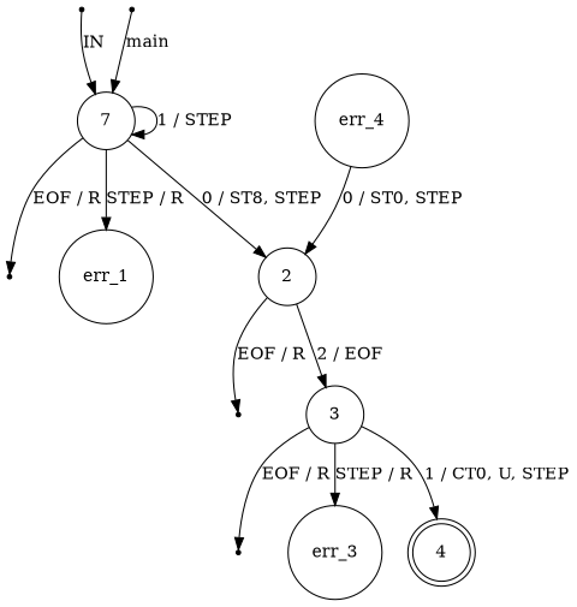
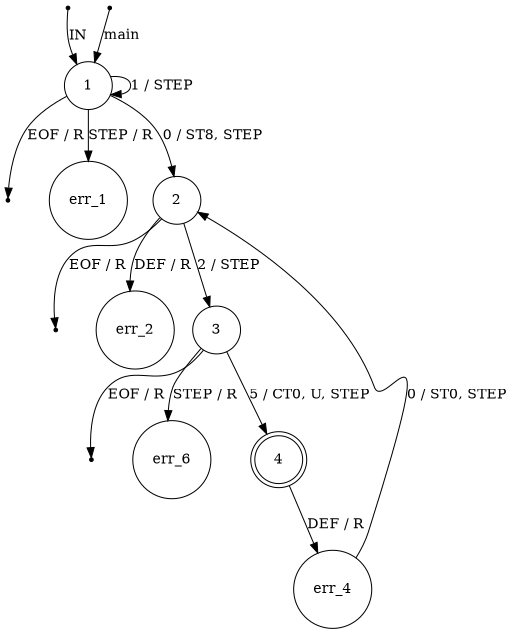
  digraph {
    rankdir=TB
    node [shape=circle]
    ENTRY [shape=point]
-   1 [fixedsize=true height=0.65 label=7]
+   1 [fixedsize=true height=0.65]
    eof_1 [shape=point]
    err_1 [height=0.2]
    2 [fixedsize=true height=0.65]
    en_1 [shape=point]
    eof_2 [shape=point]
    eof_3 [shape=point]
-   err_3 [height=0.2]
+   err_2 [height=0.2]
+   err_3 [height=0.2 label=err_6]
    err_4 [height=0.2]
    4 [fixedsize=true height=0.65 shape=doublecircle]
    3 [fixedsize=true height=0.65]
    ENTRY -> 1 [label=IN]
    1 -> 1 [label="1 / STEP"]
    1 -> eof_1 [label="EOF / R"]
    1 -> err_1 [label="STEP / R"]
    1 -> 2 [label="0 / ST8, STEP"]
    2 -> eof_2 [label="EOF / R"]
-   2 -> 3 [label="2 / EOF"]
+   2 -> err_2 [label="DEF / R"]
+   2 -> 3 [label="2 / STEP"]
    en_1 -> 1 [label=main]
    err_4 -> 2 [label="0 / ST0, STEP"]
+   4 -> err_4 [label="DEF / R"]
    3 -> eof_3 [label="EOF / R"]
    3 -> err_3 [label="STEP / R"]
-   3 -> 4 [label="1 / CT0, U, STEP"]
+   3 -> 4 [label="5 / CT0, U, STEP"]
  }
